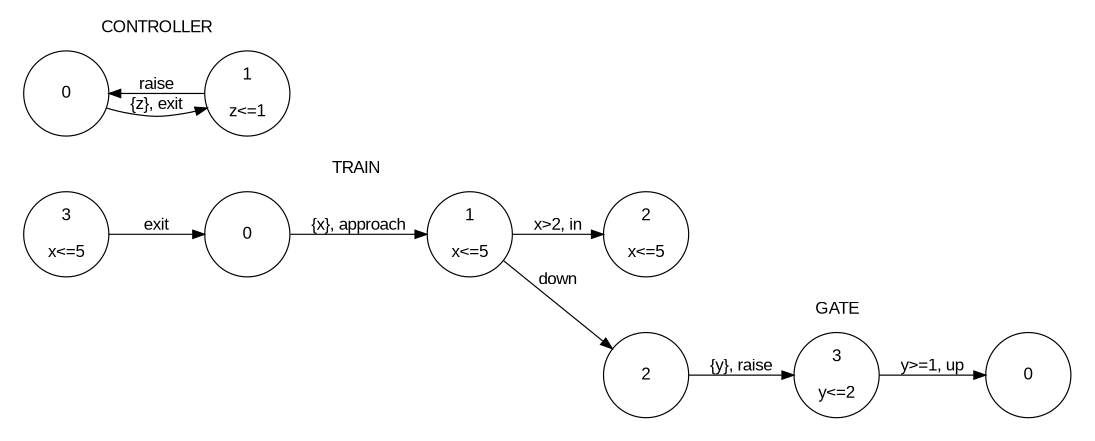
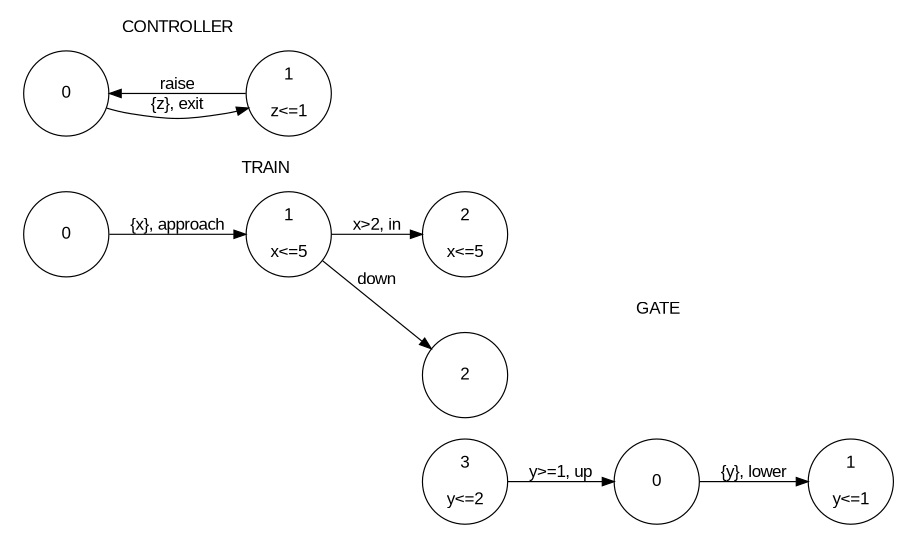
  digraph {
    fontname="Liberation Sans"
    rankdir=LR
    node [color=black fixedsize=true fontname="Liberation Sans" fontsize=14 shape=circle]
    edge [fontname="Liberation Sans"]
    n1 [height=1 label=0 width=1]
    n2 [height=1 label="1\n\nx<=5" width=1]
    n3 [height=1 label="2\n\nx<=5" width=1]
-   n4 [height=1 label="3\n\nx<=5" width=1]
    n5 [height=1 label=0 width=1]
+   n6 [height=1 label="1\n\ny<=1" width=1]
    n7 [height=1 label=2 width=1]
    n8 [height=1 label="3\n\ny<=2" width=1]
    n9 [height=1 label=0 width=1]
    n10 [height=1 label="1\n\nz<=1" width=1]
    subgraph cluster_1 {
      color=white
      label=TRAIN
      n1
      n2
      n3
-     n4
    }
    subgraph cluster_2 {
      color=white
      label=GATE
      n5
+     n6
      n7
      n8
    }
    subgraph cluster_3 {
      color=white
      label=CONTROLLER
      n9
      n10
    }
    n1 -> n2 [label="{x}, approach"]
    n2 -> n3 [label="x>2, in"]
    n2 -> n7 [label=down]
-   n4 -> n1 [label=exit]
-   n7 -> n8 [label="{y}, raise"]
+   n5 -> n6 [label="{y}, lower"]
    n8 -> n5 [label="y>=1, up"]
    n9 -> n10 [label="{z}, exit"]
    n10 -> n9 [label=raise]
  }
